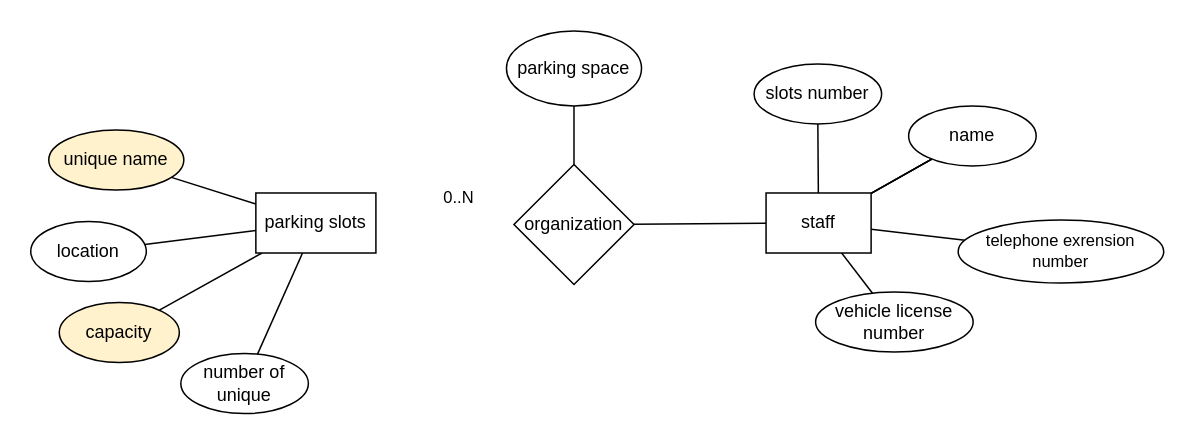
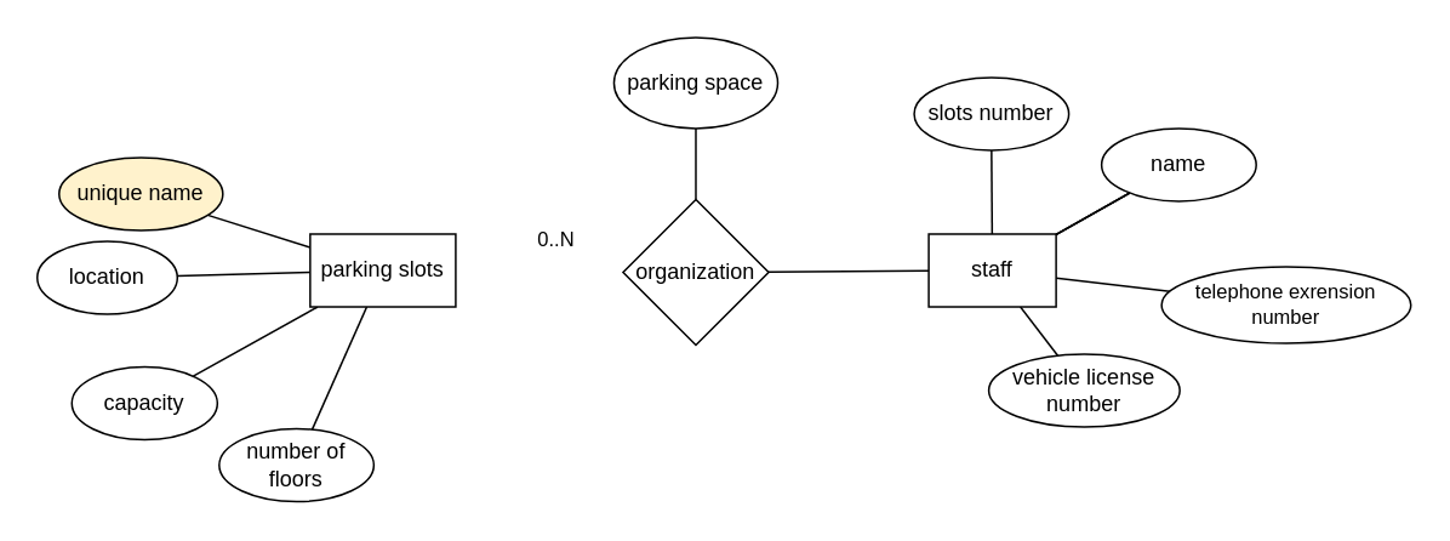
  <mxCell id="0" />
  <mxCell id="1" parent="0" />
  <mxCell id="2" value="" style="edgeStyle=none;shape=connector;rounded=0;orthogonalLoop=1;jettySize=auto;html=1;labelBackgroundColor=default;strokeColor=default;align=center;verticalAlign=middle;fontFamily=Helvetica;fontSize=11;fontColor=default;endArrow=none;endFill=0;" edge="1" parent="1" source="6" target="17"><mxGeometry relative="1" as="geometry" /></mxCell>
  <mxCell id="3" value="" style="edgeStyle=none;shape=connector;rounded=0;orthogonalLoop=1;jettySize=auto;html=1;labelBackgroundColor=default;strokeColor=default;align=center;verticalAlign=middle;fontFamily=Helvetica;fontSize=11;fontColor=default;endArrow=none;endFill=0;" edge="1" parent="1" source="6" target="18"><mxGeometry relative="1" as="geometry" /></mxCell>
  <mxCell id="4" value="" style="edgeStyle=none;shape=connector;rounded=0;orthogonalLoop=1;jettySize=auto;html=1;labelBackgroundColor=default;strokeColor=default;align=center;verticalAlign=middle;fontFamily=Helvetica;fontSize=11;fontColor=default;endArrow=none;endFill=0;" edge="1" parent="1" source="6" target="19"><mxGeometry relative="1" as="geometry" /></mxCell>
  <mxCell id="5" value="" style="edgeStyle=none;shape=connector;rounded=0;orthogonalLoop=1;jettySize=auto;html=1;labelBackgroundColor=default;strokeColor=default;align=center;verticalAlign=middle;fontFamily=Helvetica;fontSize=11;fontColor=default;endArrow=none;endFill=0;" edge="1" parent="1" source="6" target="20"><mxGeometry relative="1" as="geometry" /></mxCell>
  <mxCell id="6" value="parking slots" style="rounded=0;whiteSpace=wrap;html=1;" vertex="1" parent="1"><mxGeometry x="170" y="128" width="80" height="40" as="geometry" /></mxCell>
  <mxCell id="7" value="" style="edgeStyle=none;shape=connector;rounded=0;orthogonalLoop=1;jettySize=auto;html=1;labelBackgroundColor=default;strokeColor=default;align=center;verticalAlign=middle;fontFamily=Helvetica;fontSize=11;fontColor=default;endArrow=none;endFill=0;" edge="1" parent="1" source="9" target="16"><mxGeometry relative="1" as="geometry" /></mxCell>
  <mxCell id="8" value="" style="edgeStyle=none;shape=connector;rounded=0;orthogonalLoop=1;jettySize=auto;html=1;labelBackgroundColor=default;strokeColor=default;align=center;verticalAlign=middle;fontFamily=Helvetica;fontSize=11;fontColor=default;endArrow=none;endFill=0;" edge="1" parent="1" source="9" target="26"><mxGeometry relative="1" as="geometry" /></mxCell>
  <mxCell id="9" value="organization" style="rhombus;whiteSpace=wrap;html=1;" vertex="1" parent="1"><mxGeometry x="342" y="109" width="80" height="80" as="geometry" /></mxCell>
  <mxCell id="10" value="" style="edgeStyle=none;shape=connector;rounded=0;orthogonalLoop=1;jettySize=auto;html=1;labelBackgroundColor=default;strokeColor=default;align=center;verticalAlign=middle;fontFamily=Helvetica;fontSize=11;fontColor=default;endArrow=none;endFill=0;" edge="1" parent="1" source="16" target="21"><mxGeometry relative="1" as="geometry" /></mxCell>
  <mxCell id="11" value="" style="edgeStyle=none;shape=connector;rounded=0;orthogonalLoop=1;jettySize=auto;html=1;labelBackgroundColor=default;strokeColor=default;align=center;verticalAlign=middle;fontFamily=Helvetica;fontSize=11;fontColor=default;endArrow=none;endFill=0;" edge="1" parent="1" source="16" target="22"><mxGeometry relative="1" as="geometry" /></mxCell>
  <mxCell id="12" value="" style="edgeStyle=none;shape=connector;rounded=0;orthogonalLoop=1;jettySize=auto;html=1;labelBackgroundColor=default;strokeColor=default;align=center;verticalAlign=middle;fontFamily=Helvetica;fontSize=11;fontColor=default;endArrow=none;endFill=0;" edge="1" parent="1" source="16" target="22"><mxGeometry relative="1" as="geometry" /></mxCell>
  <mxCell id="13" value="" style="edgeStyle=none;shape=connector;rounded=0;orthogonalLoop=1;jettySize=auto;html=1;labelBackgroundColor=default;strokeColor=default;align=center;verticalAlign=middle;fontFamily=Helvetica;fontSize=11;fontColor=default;endArrow=none;endFill=0;" edge="1" parent="1" source="16" target="22"><mxGeometry relative="1" as="geometry" /></mxCell>
  <mxCell id="14" value="" style="edgeStyle=none;shape=connector;rounded=0;orthogonalLoop=1;jettySize=auto;html=1;labelBackgroundColor=default;strokeColor=default;align=center;verticalAlign=middle;fontFamily=Helvetica;fontSize=11;fontColor=default;endArrow=none;endFill=0;" edge="1" parent="1" source="16" target="23"><mxGeometry relative="1" as="geometry" /></mxCell>
  <mxCell id="15" value="" style="edgeStyle=none;shape=connector;rounded=0;orthogonalLoop=1;jettySize=auto;html=1;labelBackgroundColor=default;strokeColor=default;align=center;verticalAlign=middle;fontFamily=Helvetica;fontSize=11;fontColor=default;endArrow=none;endFill=0;" edge="1" parent="1" source="16" target="24"><mxGeometry relative="1" as="geometry" /></mxCell>
  <mxCell id="16" value="staff" style="rounded=0;whiteSpace=wrap;html=1;" vertex="1" parent="1"><mxGeometry x="510" y="128" width="70" height="40" as="geometry" /></mxCell>
  <mxCell id="17" value="unique name" style="ellipse;whiteSpace=wrap;html=1;rounded=0;fillColor=#fff2cc;" vertex="1" parent="1"><mxGeometry x="32" y="86" width="90" height="40" as="geometry" /></mxCell>
- <mxCell id="18" value="location" style="ellipse;whiteSpace=wrap;html=1;rounded=0;" vertex="1" parent="1"><mxGeometry x="20" y="147" width="77" height="40" as="geometry" /></mxCell>
- <mxCell id="19" value="capacity" style="ellipse;whiteSpace=wrap;html=1;rounded=0;fillColor=#fff2cc;" vertex="1" parent="1"><mxGeometry x="39" y="201" width="80" height="40" as="geometry" /></mxCell>
- <mxCell id="20" value="number of unique" style="ellipse;whiteSpace=wrap;html=1;rounded=0;" vertex="1" parent="1"><mxGeometry x="120" y="235" width="85" height="40" as="geometry" /></mxCell>
+ <mxCell id="18" value="location" style="ellipse;whiteSpace=wrap;html=1;rounded=0;" vertex="1" parent="1"><mxGeometry x="20" y="132" width="77" height="40" as="geometry" /></mxCell>
+ <mxCell id="19" value="capacity" style="ellipse;whiteSpace=wrap;html=1;rounded=0;" vertex="1" parent="1"><mxGeometry x="39" y="201" width="80" height="40" as="geometry" /></mxCell>
+ <mxCell id="20" value="number of floors" style="ellipse;whiteSpace=wrap;html=1;rounded=0;" vertex="1" parent="1"><mxGeometry x="120" y="235" width="85" height="40" as="geometry" /></mxCell>
  <mxCell id="21" value="slots number" style="ellipse;whiteSpace=wrap;html=1;rounded=0;" vertex="1" parent="1"><mxGeometry x="502" y="42" width="85" height="40" as="geometry" /></mxCell>
  <mxCell id="22" value="name" style="ellipse;whiteSpace=wrap;html=1;rounded=0;" vertex="1" parent="1"><mxGeometry x="605" y="70" width="85" height="40" as="geometry" /></mxCell>
  <mxCell id="23" value="telephone exrension number" style="ellipse;whiteSpace=wrap;html=1;fontFamily=Helvetica;fontSize=11;fontColor=default;" vertex="1" parent="1"><mxGeometry x="638" y="146" width="137" height="42" as="geometry" /></mxCell>
  <mxCell id="24" value="vehicle license number" style="ellipse;whiteSpace=wrap;html=1;rounded=0;" vertex="1" parent="1"><mxGeometry x="543" y="194" width="105" height="40" as="geometry" /></mxCell>
  <mxCell id="25" value="0..N" style="text;html=1;align=center;verticalAlign=middle;resizable=0;points=[];autosize=1;strokeColor=none;fillColor=none;fontSize=11;fontFamily=Helvetica;fontColor=default;" vertex="1" parent="1"><mxGeometry x="285" y="116" width="40" height="30" as="geometry" /></mxCell>
  <mxCell id="26" value="parking space" style="ellipse;whiteSpace=wrap;html=1;rounded=0;" vertex="1" parent="1"><mxGeometry x="337" y="20" width="90" height="50" as="geometry" /></mxCell>
